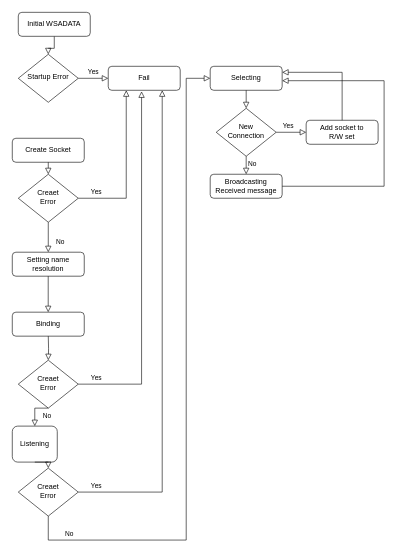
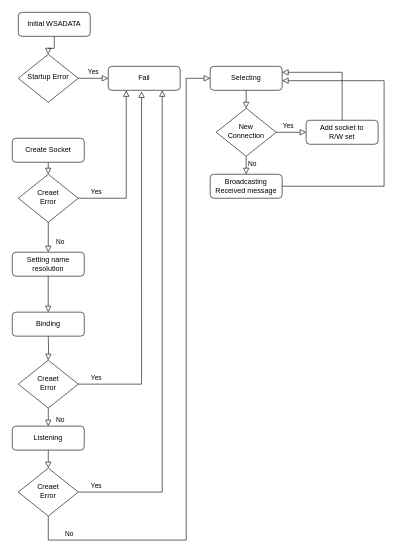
  <mxCell id="0" />
  <mxCell id="1" parent="0" />
  <mxCell id="2" value="" style="rounded=0;html=1;jettySize=auto;orthogonalLoop=1;fontSize=11;endArrow=block;endFill=0;endSize=8;strokeWidth=1;shadow=0;labelBackgroundColor=none;edgeStyle=orthogonalEdgeStyle;" parent="1" source="3" target="5" edge="1"><mxGeometry relative="1" as="geometry" /></mxCell>
  <mxCell id="3" value="Initial WSADATA" style="rounded=1;whiteSpace=wrap;html=1;fontSize=12;glass=0;strokeWidth=1;shadow=0;" parent="1" vertex="1"><mxGeometry x="30" y="20" width="120" height="40" as="geometry" /></mxCell>
  <mxCell id="4" value="Yes" style="edgeStyle=orthogonalEdgeStyle;rounded=0;html=1;jettySize=auto;orthogonalLoop=1;fontSize=11;endArrow=block;endFill=0;endSize=8;strokeWidth=1;shadow=0;labelBackgroundColor=none;" parent="1" source="5" target="6" edge="1"><mxGeometry y="10" relative="1" as="geometry"><mxPoint as="offset" /></mxGeometry></mxCell>
  <mxCell id="5" value="Startup Error" style="rhombus;whiteSpace=wrap;html=1;shadow=0;fontFamily=Helvetica;fontSize=12;align=center;strokeWidth=1;spacing=6;spacingTop=-4;" parent="1" vertex="1"><mxGeometry x="30" y="90" width="100" height="80" as="geometry" /></mxCell>
  <mxCell id="6" value="Fail" style="rounded=1;whiteSpace=wrap;html=1;fontSize=12;glass=0;strokeWidth=1;shadow=0;" parent="1" vertex="1"><mxGeometry x="180" y="110" width="120" height="40" as="geometry" /></mxCell>
  <mxCell id="7" value="No" style="rounded=0;html=1;jettySize=auto;orthogonalLoop=1;fontSize=11;endArrow=block;endFill=0;endSize=8;strokeWidth=1;shadow=0;labelBackgroundColor=none;edgeStyle=orthogonalEdgeStyle;" parent="1" source="9" target="10" edge="1"><mxGeometry x="0.333" y="20" relative="1" as="geometry"><mxPoint as="offset" /></mxGeometry></mxCell>
  <mxCell id="8" value="Yes" style="edgeStyle=orthogonalEdgeStyle;rounded=0;html=1;jettySize=auto;orthogonalLoop=1;fontSize=11;endArrow=block;endFill=0;endSize=8;strokeWidth=1;shadow=0;labelBackgroundColor=none;entryX=0.25;entryY=1;entryDx=0;entryDy=0;" parent="1" source="9" target="6" edge="1"><mxGeometry x="-0.769" y="10" relative="1" as="geometry"><mxPoint as="offset" /><mxPoint x="180" y="370" as="targetPoint" /></mxGeometry></mxCell>
  <mxCell id="9" value="Creaet&lt;br&gt;Error" style="rhombus;whiteSpace=wrap;html=1;shadow=0;fontFamily=Helvetica;fontSize=12;align=center;strokeWidth=1;spacing=6;spacingTop=-4;" parent="1" vertex="1"><mxGeometry x="30" y="290" width="100" height="80" as="geometry" /></mxCell>
  <mxCell id="10" value="Setting name resolution" style="rounded=1;whiteSpace=wrap;html=1;fontSize=12;glass=0;strokeWidth=1;shadow=0;" parent="1" vertex="1"><mxGeometry x="20" y="420" width="120" height="40" as="geometry" /></mxCell>
- <mxCell id="11" value="Listening" style="rounded=1;whiteSpace=wrap;html=1;fontSize=12;glass=0;strokeWidth=1;shadow=0;" parent="1" vertex="1"><mxGeometry x="20" y="710" width="75" height="60" as="geometry" /></mxCell>
+ <mxCell id="11" value="Listening" style="rounded=1;whiteSpace=wrap;html=1;fontSize=12;glass=0;strokeWidth=1;shadow=0;" parent="1" vertex="1"><mxGeometry x="20" y="710" width="120" height="40" as="geometry" /></mxCell>
  <mxCell id="12" value="Create Socket" style="rounded=1;whiteSpace=wrap;html=1;fontSize=12;glass=0;strokeWidth=1;shadow=0;" vertex="1" parent="1"><mxGeometry x="20" y="230" width="120" height="40" as="geometry" /></mxCell>
  <mxCell id="13" value="" style="rounded=0;html=1;jettySize=auto;orthogonalLoop=1;fontSize=11;endArrow=block;endFill=0;endSize=8;strokeWidth=1;shadow=0;labelBackgroundColor=none;edgeStyle=orthogonalEdgeStyle;entryX=0.5;entryY=0;entryDx=0;entryDy=0;exitX=0.5;exitY=1;exitDx=0;exitDy=0;" edge="1" parent="1" source="12" target="9"><mxGeometry y="20" relative="1" as="geometry"><mxPoint as="offset" /><mxPoint x="90" y="180" as="sourcePoint" /><mxPoint x="90" y="240" as="targetPoint" /></mxGeometry></mxCell>
  <mxCell id="14" value="Binding" style="rounded=1;whiteSpace=wrap;html=1;fontSize=12;glass=0;strokeWidth=1;shadow=0;" vertex="1" parent="1"><mxGeometry x="20" y="520" width="120" height="40" as="geometry" /></mxCell>
  <mxCell id="15" value="" style="rounded=0;html=1;jettySize=auto;orthogonalLoop=1;fontSize=11;endArrow=block;endFill=0;endSize=8;strokeWidth=1;shadow=0;labelBackgroundColor=none;edgeStyle=orthogonalEdgeStyle;entryX=0.5;entryY=0;entryDx=0;entryDy=0;" edge="1" parent="1"><mxGeometry y="20" relative="1" as="geometry"><mxPoint as="offset" /><mxPoint x="79.88" y="460" as="sourcePoint" /><mxPoint x="79.88" y="520" as="targetPoint" /></mxGeometry></mxCell>
  <mxCell id="16" value="Creaet&lt;br&gt;Error" style="rhombus;whiteSpace=wrap;html=1;shadow=0;fontFamily=Helvetica;fontSize=12;align=center;strokeWidth=1;spacing=6;spacingTop=-4;" vertex="1" parent="1"><mxGeometry x="30" y="600" width="100" height="80" as="geometry" /></mxCell>
  <mxCell id="17" value="No" style="rounded=0;html=1;jettySize=auto;orthogonalLoop=1;fontSize=11;endArrow=block;endFill=0;endSize=8;strokeWidth=1;shadow=0;labelBackgroundColor=none;edgeStyle=orthogonalEdgeStyle;exitX=0.5;exitY=1;exitDx=0;exitDy=0;entryX=0.5;entryY=0;entryDx=0;entryDy=0;" edge="1" parent="1" source="16" target="11"><mxGeometry x="0.333" y="20" relative="1" as="geometry"><mxPoint as="offset" /><mxPoint x="230" y="560" as="sourcePoint" /><mxPoint x="230" y="610" as="targetPoint" /></mxGeometry></mxCell>
  <mxCell id="18" value="Yes" style="edgeStyle=orthogonalEdgeStyle;rounded=0;html=1;jettySize=auto;orthogonalLoop=1;fontSize=11;endArrow=block;endFill=0;endSize=8;strokeWidth=1;shadow=0;labelBackgroundColor=none;entryX=0.463;entryY=1.046;entryDx=0;entryDy=0;exitX=1;exitY=0.5;exitDx=0;exitDy=0;entryPerimeter=0;" edge="1" parent="1" source="16" target="6"><mxGeometry x="-0.899" y="10" relative="1" as="geometry"><mxPoint as="offset" /><mxPoint x="140.004" y="630.019" as="sourcePoint" /><mxPoint x="220.04" y="449.99" as="targetPoint" /></mxGeometry></mxCell>
  <mxCell id="19" value="" style="rounded=0;html=1;jettySize=auto;orthogonalLoop=1;fontSize=11;endArrow=block;endFill=0;endSize=8;strokeWidth=1;shadow=0;labelBackgroundColor=none;edgeStyle=orthogonalEdgeStyle;" edge="1" parent="1" target="16"><mxGeometry y="20" relative="1" as="geometry"><mxPoint as="offset" /><mxPoint x="80" y="560" as="sourcePoint" /><mxPoint x="200" y="600" as="targetPoint" /></mxGeometry></mxCell>
  <mxCell id="20" value="" style="rounded=0;html=1;jettySize=auto;orthogonalLoop=1;fontSize=11;endArrow=block;endFill=0;endSize=8;strokeWidth=1;shadow=0;labelBackgroundColor=none;edgeStyle=orthogonalEdgeStyle;entryX=0.5;entryY=0;entryDx=0;entryDy=0;exitX=0.5;exitY=1;exitDx=0;exitDy=0;" edge="1" parent="1" source="11" target="21"><mxGeometry y="20" relative="1" as="geometry"><mxPoint as="offset" /><mxPoint x="320" y="680" as="sourcePoint" /><mxPoint x="320" y="740" as="targetPoint" /></mxGeometry></mxCell>
  <mxCell id="21" value="Creaet&lt;br&gt;Error" style="rhombus;whiteSpace=wrap;html=1;shadow=0;fontFamily=Helvetica;fontSize=12;align=center;strokeWidth=1;spacing=6;spacingTop=-4;" vertex="1" parent="1"><mxGeometry x="30" y="780" width="100" height="80" as="geometry" /></mxCell>
  <mxCell id="22" value="Yes" style="edgeStyle=orthogonalEdgeStyle;rounded=0;html=1;jettySize=auto;orthogonalLoop=1;fontSize=11;endArrow=block;endFill=0;endSize=8;strokeWidth=1;shadow=0;labelBackgroundColor=none;entryX=0.75;entryY=1;entryDx=0;entryDy=0;exitX=1;exitY=0.5;exitDx=0;exitDy=0;" edge="1" parent="1" source="21" target="6"><mxGeometry x="-0.926" y="10" relative="1" as="geometry"><mxPoint as="offset" /><mxPoint x="250" y="798.16" as="sourcePoint" /><mxPoint x="355.56" y="310" as="targetPoint" /></mxGeometry></mxCell>
  <mxCell id="23" value="No" style="edgeStyle=orthogonalEdgeStyle;rounded=0;html=1;jettySize=auto;orthogonalLoop=1;fontSize=11;endArrow=block;endFill=0;endSize=8;strokeWidth=1;shadow=0;labelBackgroundColor=none;exitX=0.5;exitY=1;exitDx=0;exitDy=0;entryX=0;entryY=0.5;entryDx=0;entryDy=0;" edge="1" parent="1" source="21" target="24"><mxGeometry x="-0.861" y="10" relative="1" as="geometry"><mxPoint as="offset" /><mxPoint x="83" y="900" as="sourcePoint" /><mxPoint x="350" y="140" as="targetPoint" /><Array as="points"><mxPoint x="80" y="900" /><mxPoint x="310" y="900" /><mxPoint x="310" y="130" /></Array></mxGeometry></mxCell>
  <mxCell id="24" value="Selecting" style="rounded=1;whiteSpace=wrap;html=1;fontSize=12;glass=0;strokeWidth=1;shadow=0;" vertex="1" parent="1"><mxGeometry x="350" y="110" width="120" height="40" as="geometry" /></mxCell>
  <mxCell id="25" value="New&lt;br&gt;Connection" style="rhombus;whiteSpace=wrap;html=1;shadow=0;fontFamily=Helvetica;fontSize=12;align=center;strokeWidth=1;spacing=6;spacingTop=-4;" vertex="1" parent="1"><mxGeometry x="360" y="180" width="100" height="80" as="geometry" /></mxCell>
  <mxCell id="26" value="" style="edgeStyle=orthogonalEdgeStyle;rounded=0;html=1;jettySize=auto;orthogonalLoop=1;fontSize=11;endArrow=block;endFill=0;endSize=8;strokeWidth=1;shadow=0;labelBackgroundColor=none;entryX=0.5;entryY=0;entryDx=0;entryDy=0;exitX=0.5;exitY=1;exitDx=0;exitDy=0;" edge="1" parent="1" source="24" target="25"><mxGeometry x="-0.769" y="10" relative="1" as="geometry"><mxPoint as="offset" /><mxPoint x="140" y="340" as="sourcePoint" /><mxPoint x="220" y="160" as="targetPoint" /></mxGeometry></mxCell>
  <mxCell id="27" value="Add socket to&lt;br&gt;R/W set" style="rounded=1;whiteSpace=wrap;html=1;fontSize=12;glass=0;strokeWidth=1;shadow=0;" vertex="1" parent="1"><mxGeometry x="510" y="200" width="120" height="40" as="geometry" /></mxCell>
  <mxCell id="28" value="Yes" style="edgeStyle=orthogonalEdgeStyle;rounded=0;html=1;jettySize=auto;orthogonalLoop=1;fontSize=11;endArrow=block;endFill=0;endSize=8;strokeWidth=1;shadow=0;labelBackgroundColor=none;exitX=1;exitY=0.5;exitDx=0;exitDy=0;entryX=0;entryY=0.5;entryDx=0;entryDy=0;" edge="1" parent="1" source="25" target="27"><mxGeometry x="-0.2" y="10" relative="1" as="geometry"><mxPoint as="offset" /><mxPoint x="470" y="220" as="sourcePoint" /><mxPoint x="520" y="220" as="targetPoint" /></mxGeometry></mxCell>
  <mxCell id="29" value="" style="rounded=0;html=1;jettySize=auto;orthogonalLoop=1;fontSize=11;endArrow=block;endFill=0;endSize=8;strokeWidth=1;shadow=0;labelBackgroundColor=none;edgeStyle=orthogonalEdgeStyle;entryX=1;entryY=0.25;entryDx=0;entryDy=0;exitX=0.5;exitY=0;exitDx=0;exitDy=0;" edge="1" parent="1" source="27" target="24"><mxGeometry relative="1" as="geometry"><mxPoint x="729.97" y="119.97" as="sourcePoint" /><mxPoint x="500.004" y="149.998" as="targetPoint" /></mxGeometry></mxCell>
  <mxCell id="30" value="No" style="edgeStyle=orthogonalEdgeStyle;rounded=0;html=1;jettySize=auto;orthogonalLoop=1;fontSize=11;endArrow=block;endFill=0;endSize=8;strokeWidth=1;shadow=0;labelBackgroundColor=none;exitX=0.5;exitY=1;exitDx=0;exitDy=0;entryX=0.5;entryY=0;entryDx=0;entryDy=0;" edge="1" parent="1" source="25" target="31"><mxGeometry x="-0.2" y="10" relative="1" as="geometry"><mxPoint as="offset" /><mxPoint x="410" y="290" as="sourcePoint" /><mxPoint x="410" y="300" as="targetPoint" /></mxGeometry></mxCell>
  <mxCell id="31" value="Broadcasting Received message" style="rounded=1;whiteSpace=wrap;html=1;fontSize=12;glass=0;strokeWidth=1;shadow=0;" vertex="1" parent="1"><mxGeometry x="350" y="290" width="120" height="40" as="geometry" /></mxCell>
  <mxCell id="32" value="" style="rounded=0;html=1;jettySize=auto;orthogonalLoop=1;fontSize=11;endArrow=block;endFill=0;endSize=8;strokeWidth=1;shadow=0;labelBackgroundColor=none;edgeStyle=orthogonalEdgeStyle;exitX=1;exitY=0.5;exitDx=0;exitDy=0;entryX=1;entryY=0.6;entryDx=0;entryDy=0;entryPerimeter=0;" edge="1" parent="1" source="31" target="24"><mxGeometry relative="1" as="geometry"><mxPoint x="640" y="365" as="sourcePoint" /><mxPoint x="490" y="150" as="targetPoint" /><Array as="points"><mxPoint x="640" y="310" /><mxPoint x="640" y="134" /></Array></mxGeometry></mxCell>
